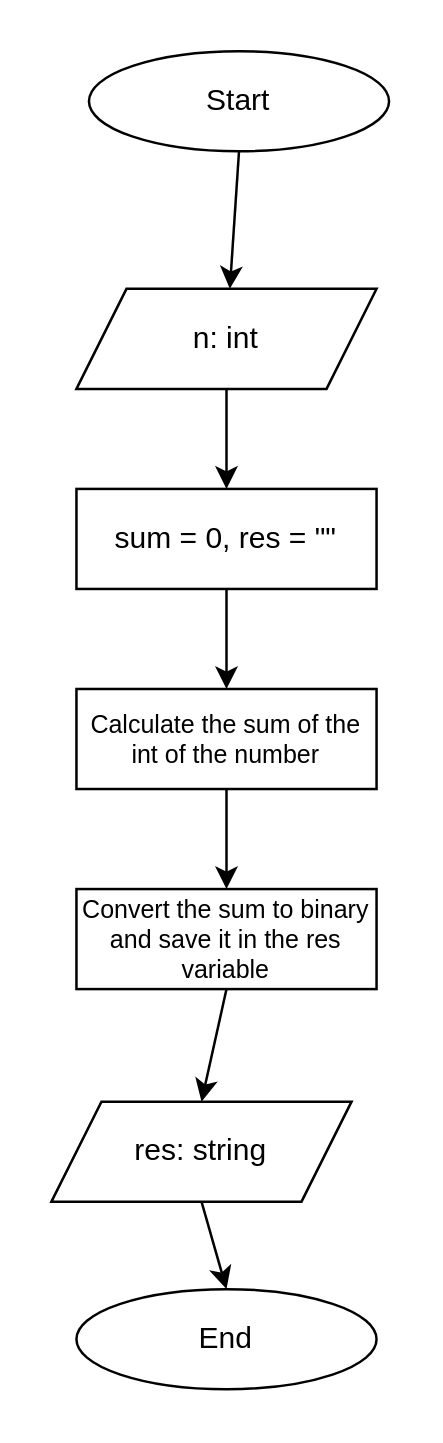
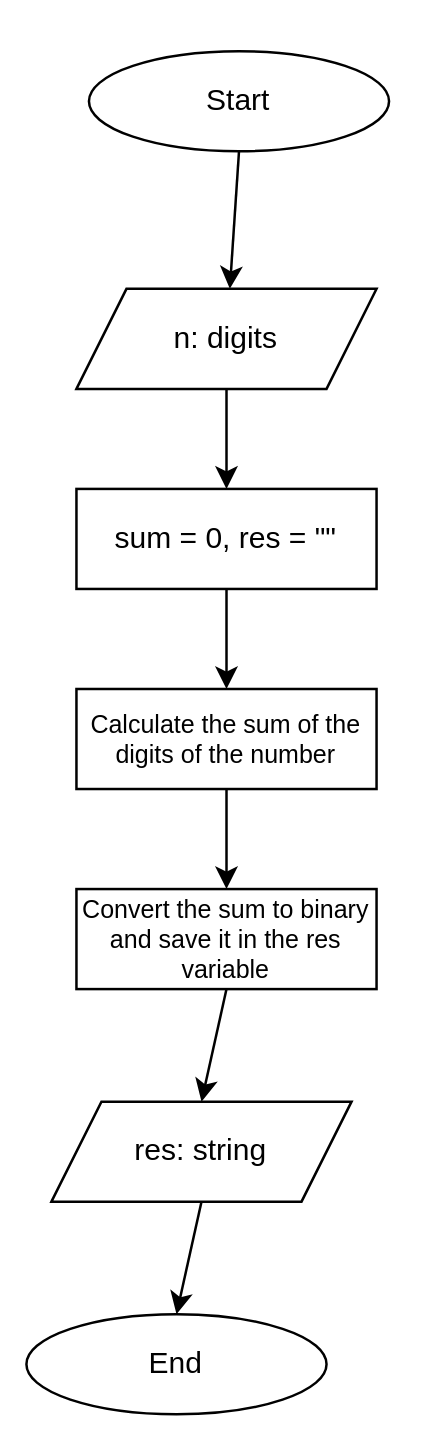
  <mxCell id="0" />
  <mxCell id="1" parent="0" />
  <mxCell id="2" value="Start" style="ellipse;whiteSpace=wrap;html=1;" parent="1" vertex="1"><mxGeometry x="35" y="20" width="120" height="40" as="geometry" /></mxCell>
- <mxCell id="3" value="n: int" style="shape=parallelogram;perimeter=parallelogramPerimeter;whiteSpace=wrap;html=1;fixedSize=1;size=20;" parent="1" vertex="1"><mxGeometry x="30" y="115" width="120" height="40" as="geometry" /></mxCell>
+ <mxCell id="3" value="n: digits" style="shape=parallelogram;perimeter=parallelogramPerimeter;whiteSpace=wrap;html=1;fixedSize=1;size=20;" parent="1" vertex="1"><mxGeometry x="30" y="115" width="120" height="40" as="geometry" /></mxCell>
  <mxCell id="4" value="" style="endArrow=classic;html=1;rounded=0;exitX=0.5;exitY=1;exitDx=0;exitDy=0;" parent="1" source="2" target="3" edge="1"><mxGeometry width="50" height="50" relative="1" as="geometry"><mxPoint x="10" y="315" as="sourcePoint" /><mxPoint x="60" y="265" as="targetPoint" /></mxGeometry></mxCell>
  <mxCell id="5" value="" style="endArrow=classic;html=1;rounded=0;exitX=0.5;exitY=1;exitDx=0;exitDy=0;entryX=0.5;entryY=0;entryDx=0;entryDy=0;" parent="1" source="3" edge="1"><mxGeometry width="50" height="50" relative="1" as="geometry"><mxPoint x="100" y="85" as="sourcePoint" /><mxPoint x="90" y="195" as="targetPoint" /></mxGeometry></mxCell>
  <mxCell id="6" value="sum = 0, res = &quot;&quot;" style="rounded=0;whiteSpace=wrap;html=1;" parent="1" vertex="1"><mxGeometry x="30" y="195" width="120" height="40" as="geometry" /></mxCell>
- <mxCell id="7" value="Calculate the sum of the int of the number" style="rounded=0;whiteSpace=wrap;html=1;fontSize=10;" parent="1" vertex="1"><mxGeometry x="30" y="275" width="120" height="40" as="geometry" /></mxCell>
+ <mxCell id="7" value="Calculate the sum of the digits of the number" style="rounded=0;whiteSpace=wrap;html=1;fontSize=10;" parent="1" vertex="1"><mxGeometry x="30" y="275" width="120" height="40" as="geometry" /></mxCell>
  <mxCell id="8" value="" style="endArrow=classic;html=1;rounded=0;exitX=0.5;exitY=1;exitDx=0;exitDy=0;entryX=0.5;entryY=0;entryDx=0;entryDy=0;" parent="1" source="6" target="7" edge="1"><mxGeometry width="50" height="50" relative="1" as="geometry"><mxPoint x="100" y="165" as="sourcePoint" /><mxPoint x="110" y="265" as="targetPoint" /></mxGeometry></mxCell>
  <mxCell id="9" value="res: string" style="shape=parallelogram;perimeter=parallelogramPerimeter;whiteSpace=wrap;html=1;fixedSize=1;size=20;" parent="1" vertex="1"><mxGeometry x="20" y="440" width="120" height="40" as="geometry" /></mxCell>
- <mxCell id="10" value="End" style="ellipse;whiteSpace=wrap;html=1;" parent="1" vertex="1"><mxGeometry x="30" y="515" width="120" height="40" as="geometry" /></mxCell>
+ <mxCell id="10" value="End" style="ellipse;whiteSpace=wrap;html=1;" parent="1" vertex="1"><mxGeometry x="10" y="525" width="120" height="40" as="geometry" /></mxCell>
  <mxCell id="11" value="" style="endArrow=classic;html=1;rounded=0;exitX=0.5;exitY=1;exitDx=0;exitDy=0;entryX=0.5;entryY=0;entryDx=0;entryDy=0;" parent="1" source="9" target="10" edge="1"><mxGeometry width="50" height="50" relative="1" as="geometry"><mxPoint x="329" y="305" as="sourcePoint" /><mxPoint x="369" y="305" as="targetPoint" /></mxGeometry></mxCell>
  <mxCell id="12" value="Convert the sum to binary and save it in the res variable" style="rounded=0;whiteSpace=wrap;html=1;fontSize=10;" parent="1" vertex="1"><mxGeometry x="30" y="355" width="120" height="40" as="geometry" /></mxCell>
  <mxCell id="13" value="" style="endArrow=classic;html=1;rounded=0;exitX=0.5;exitY=1;exitDx=0;exitDy=0;entryX=0.5;entryY=0;entryDx=0;entryDy=0;" parent="1" source="12" target="9" edge="1"><mxGeometry width="50" height="50" relative="1" as="geometry"><mxPoint x="100" y="485" as="sourcePoint" /><mxPoint x="100" y="525" as="targetPoint" /></mxGeometry></mxCell>
  <mxCell id="14" value="" style="endArrow=classic;html=1;rounded=0;exitX=0.5;exitY=1;exitDx=0;exitDy=0;entryX=0.5;entryY=0;entryDx=0;entryDy=0;" parent="1" source="7" target="12" edge="1"><mxGeometry width="50" height="50" relative="1" as="geometry"><mxPoint x="100" y="405" as="sourcePoint" /><mxPoint x="100" y="445" as="targetPoint" /></mxGeometry></mxCell>
